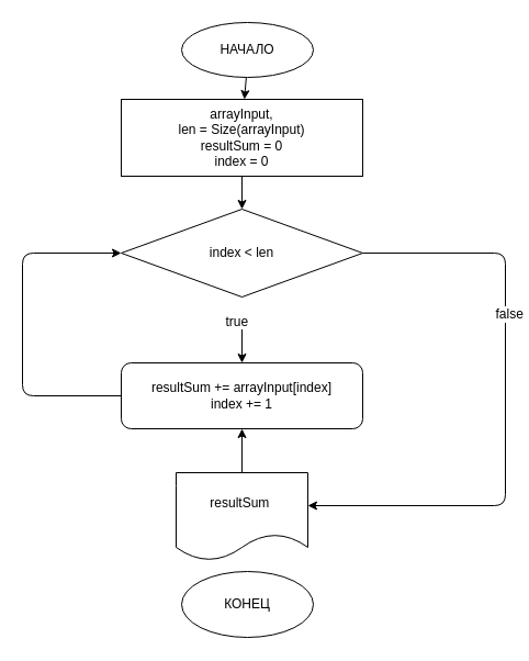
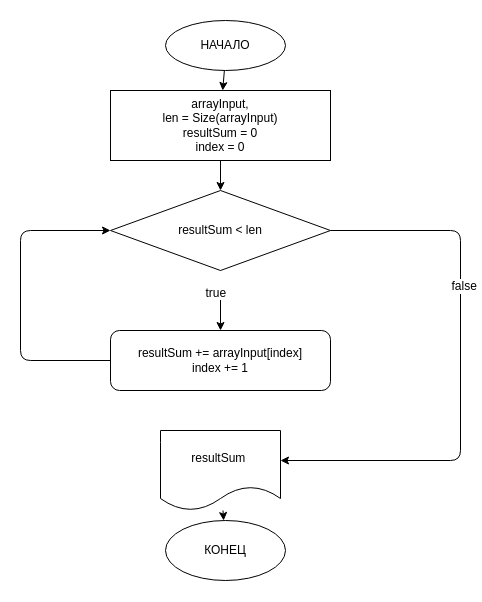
  <mxCell id="0" />
  <mxCell id="1" parent="0" />
  <mxCell id="2" value="" style="edgeStyle=none;html=1;" edge="1" parent="1" source="3" target="5"><mxGeometry relative="1" as="geometry" /></mxCell>
  <mxCell id="3" value="НАЧАЛО" style="ellipse;whiteSpace=wrap;html=1;" vertex="1" parent="1"><mxGeometry x="165" y="20" width="120" height="50" as="geometry" /></mxCell>
  <mxCell id="4" value="" style="edgeStyle=none;html=1;fontSize=12;" edge="1" parent="1" source="5" target="10"><mxGeometry relative="1" as="geometry" /></mxCell>
  <mxCell id="5" value="arrayInput,&lt;br&gt;len = Size(arrayInput)&lt;br&gt;resultSum = 0&lt;br&gt;index = 0" style="whiteSpace=wrap;html=1;" vertex="1" parent="1"><mxGeometry x="110" y="90" width="220" height="70" as="geometry" /></mxCell>
  <mxCell id="6" value="" style="edgeStyle=none;html=1;fontSize=12;" edge="1" parent="1" source="10" target="12"><mxGeometry relative="1" as="geometry" /></mxCell>
  <mxCell id="7" value="&amp;nbsp;&lt;br&gt;true&amp;nbsp;&lt;br&gt;" style="edgeLabel;html=1;align=center;verticalAlign=middle;resizable=0;points=[];fontSize=12;" vertex="1" connectable="0" parent="6"><mxGeometry x="-0.537" y="-4" relative="1" as="geometry"><mxPoint as="offset" /></mxGeometry></mxCell>
  <mxCell id="8" value="" style="edgeStyle=none;html=1;fontSize=12;" edge="1" parent="1" source="10"><mxGeometry relative="1" as="geometry"><mxPoint x="280" y="460" as="targetPoint" /><Array as="points"><mxPoint x="460" y="230" /><mxPoint x="460" y="460" /></Array></mxGeometry></mxCell>
  <mxCell id="9" value="&amp;nbsp;false" style="edgeLabel;html=1;align=center;verticalAlign=middle;resizable=0;points=[];fontSize=12;" vertex="1" connectable="0" parent="8"><mxGeometry x="-0.313" y="1" relative="1" as="geometry"><mxPoint as="offset" /></mxGeometry></mxCell>
- <mxCell id="10" value="index&amp;nbsp;&amp;lt; len" style="rhombus;whiteSpace=wrap;html=1;" vertex="1" parent="1"><mxGeometry x="110" y="190" width="220" height="80" as="geometry" /></mxCell>
+ <mxCell id="10" value="resultSum&amp;nbsp;&amp;lt; len" style="rhombus;whiteSpace=wrap;html=1;" vertex="1" parent="1"><mxGeometry x="110" y="190" width="220" height="80" as="geometry" /></mxCell>
  <mxCell id="11" value="" style="edgeStyle=none;html=1;fontSize=12;entryX=0;entryY=0.5;entryDx=0;entryDy=0;" edge="1" parent="1" source="12" target="10"><mxGeometry relative="1" as="geometry"><mxPoint x="220" y="470" as="targetPoint" /><Array as="points"><mxPoint x="20" y="360" /><mxPoint x="20" y="230" /></Array></mxGeometry></mxCell>
  <mxCell id="12" value="&lt;span&gt;resultSum +=&amp;nbsp;&lt;/span&gt;arrayInput[index]&lt;br&gt;index += 1" style="whiteSpace=wrap;html=1;rounded=1;" vertex="1" parent="1"><mxGeometry x="110" y="330" width="220" height="60" as="geometry" /></mxCell>
- <mxCell id="13" value="" style="edgeStyle=none;html=1;fontSize=12;" edge="1" parent="1" source="14" target="12"><mxGeometry relative="1" as="geometry" /></mxCell>
+ <mxCell id="13" value="" style="edgeStyle=none;html=1;fontSize=12;" edge="1" parent="1" source="14" target="15"><mxGeometry relative="1" as="geometry" /></mxCell>
  <mxCell id="14" value="&lt;span&gt;resultSum&amp;nbsp;&lt;/span&gt;" style="shape=document;whiteSpace=wrap;html=1;boundedLbl=1;fontSize=12;" vertex="1" parent="1"><mxGeometry x="160" y="430" width="120" height="80" as="geometry" /></mxCell>
  <mxCell id="15" value="КОНЕЦ" style="ellipse;whiteSpace=wrap;html=1;" vertex="1" parent="1"><mxGeometry x="165" y="520" width="120" height="60" as="geometry" /></mxCell>
